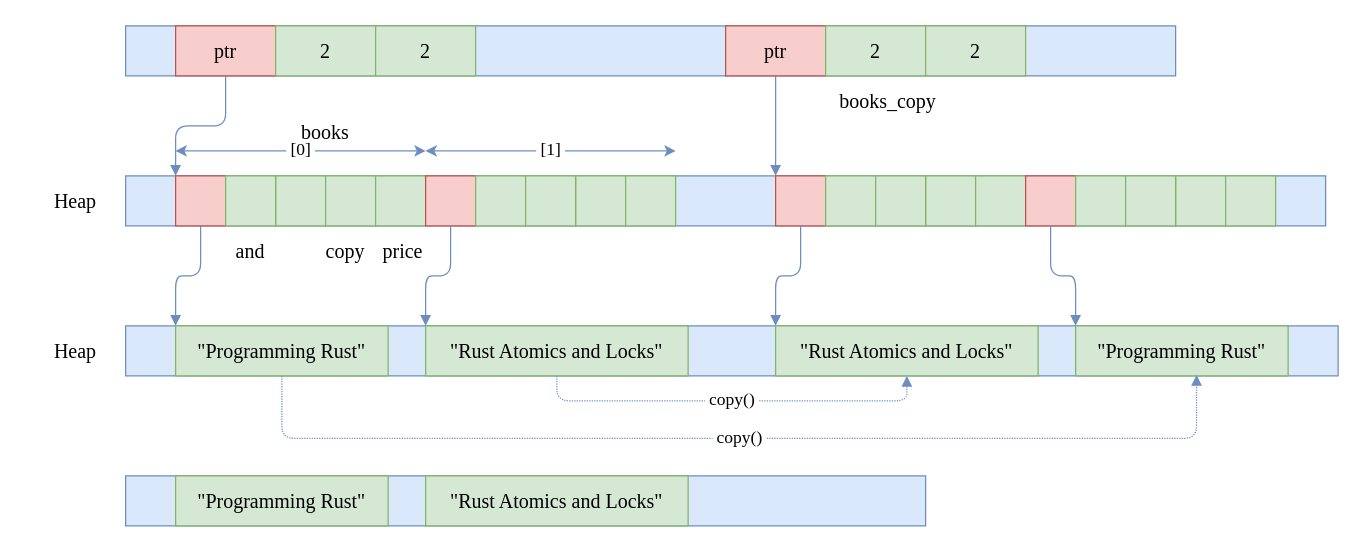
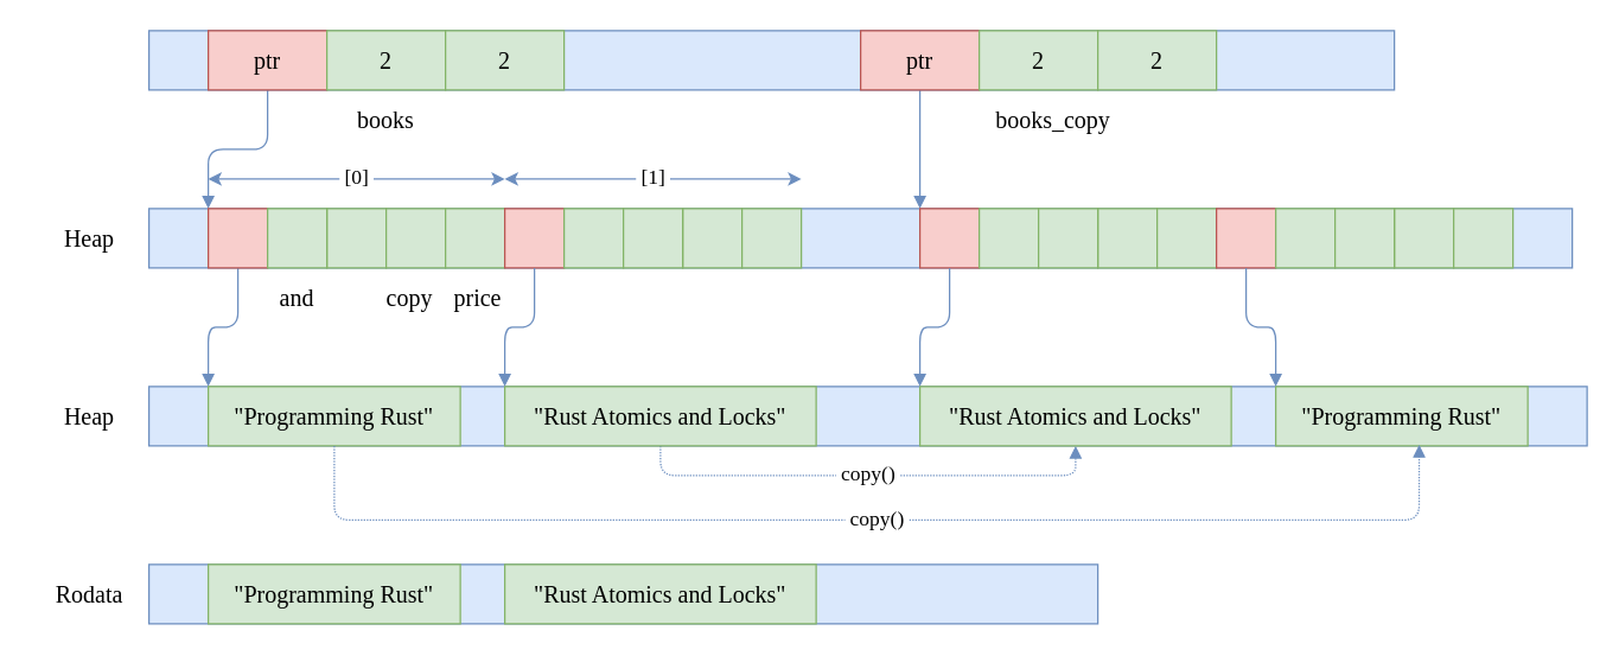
  <mxCell id="0" />
  <mxCell id="1" parent="0" />
  <mxCell id="2" value="" style="rounded=0;whiteSpace=wrap;html=1;shadow=0;strokeColor=#6c8ebf;strokeWidth=1;fontFamily=Ubuntu;fontSize=16;fontStyle=0;fillColor=#dae8fc;" parent="1" vertex="1"><mxGeometry x="100" y="20" width="840" height="40" as="geometry" /></mxCell>
  <mxCell id="3" value="" style="rounded=0;whiteSpace=wrap;html=1;shadow=0;strokeColor=#6c8ebf;strokeWidth=1;fontFamily=Ubuntu;fontSize=16;fontStyle=0;fillColor=#dae8fc;" parent="1" vertex="1"><mxGeometry x="100" y="140" width="960" height="40" as="geometry" /></mxCell>
  <mxCell id="4" value="Heap" style="text;html=1;align=center;verticalAlign=middle;whiteSpace=wrap;rounded=0;fontFamily=Ubuntu;fontSize=16;fontStyle=0;" parent="1" vertex="1"><mxGeometry x="20" y="140" width="80" height="40" as="geometry" /></mxCell>
  <mxCell id="5" value="" style="group" vertex="1" connectable="0" parent="1"><mxGeometry x="20" y="380" width="720" height="40" as="geometry" /></mxCell>
+ <mxCell id="6" value="Rodata" style="text;html=1;align=center;verticalAlign=middle;whiteSpace=wrap;rounded=0;fontFamily=Ubuntu;fontSize=16;fontStyle=0;" parent="5" vertex="1"><mxGeometry width="80" height="40" as="geometry" /></mxCell>
  <mxCell id="7" value="" style="rounded=0;whiteSpace=wrap;html=1;shadow=0;strokeColor=#6c8ebf;strokeWidth=1;fontFamily=Ubuntu;fontSize=16;fontStyle=0;fillColor=#dae8fc;" parent="5" vertex="1"><mxGeometry x="80" width="640" height="40" as="geometry" /></mxCell>
  <mxCell id="8" value="&quot;Programming Rust&quot;" style="rounded=0;whiteSpace=wrap;html=1;shadow=0;strokeColor=#82b366;strokeWidth=1;fontFamily=Ubuntu;fontSize=16;fontStyle=0;fillColor=#d5e8d4;" parent="5" vertex="1"><mxGeometry x="120" width="170" height="40" as="geometry" /></mxCell>
  <mxCell id="9" value="&quot;Rust Atomics and Locks&quot;" style="rounded=0;whiteSpace=wrap;html=1;shadow=0;strokeColor=#82b366;strokeWidth=1;fontFamily=Ubuntu;fontSize=16;fontStyle=0;fillColor=#d5e8d4;" vertex="1" parent="5"><mxGeometry x="320" width="210" height="40" as="geometry" /></mxCell>
  <mxCell id="10" style="edgeStyle=orthogonalEdgeStyle;rounded=1;orthogonalLoop=1;jettySize=auto;html=1;entryX=0;entryY=0;entryDx=0;entryDy=0;shadow=0;strokeColor=#6c8ebf;strokeWidth=1;fontFamily=Ubuntu;fontSize=14;fontStyle=0;endArrow=block;endFill=1;fillColor=#dae8fc;" edge="1" parent="1" source="11" target="32"><mxGeometry relative="1" as="geometry" /></mxCell>
  <mxCell id="11" value="ptr" style="rounded=0;whiteSpace=wrap;html=1;shadow=0;strokeColor=#b85450;strokeWidth=1;fontFamily=Ubuntu;fontSize=16;fontStyle=0;fillColor=#f8cecc;" vertex="1" parent="1"><mxGeometry x="140" y="20" width="80" height="40" as="geometry" /></mxCell>
  <mxCell id="12" value="2" style="rounded=0;whiteSpace=wrap;html=1;shadow=0;strokeColor=#82b366;strokeWidth=1;fontFamily=Ubuntu;fontSize=16;fontStyle=0;fillColor=#d5e8d4;" vertex="1" parent="1"><mxGeometry x="220" y="20" width="80" height="40" as="geometry" /></mxCell>
  <mxCell id="13" value="2" style="rounded=0;whiteSpace=wrap;html=1;shadow=0;strokeColor=#82b366;strokeWidth=1;fontFamily=Ubuntu;fontSize=16;fontStyle=0;fillColor=#d5e8d4;" vertex="1" parent="1"><mxGeometry x="300" y="20" width="80" height="40" as="geometry" /></mxCell>
- <mxCell id="14" value="books" style="text;html=1;align=center;verticalAlign=middle;whiteSpace=wrap;rounded=0;fontFamily=Ubuntu;fontSize=16;fontStyle=0;" vertex="1" parent="1"><mxGeometry x="220" y="85" width="80" height="40" as="geometry" /></mxCell>
+ <mxCell id="14" value="books" style="text;html=1;align=center;verticalAlign=middle;whiteSpace=wrap;rounded=0;fontFamily=Ubuntu;fontSize=16;fontStyle=0;" vertex="1" parent="1"><mxGeometry x="220" y="60" width="80" height="40" as="geometry" /></mxCell>
  <mxCell id="15" style="edgeStyle=orthogonalEdgeStyle;rounded=1;orthogonalLoop=1;jettySize=auto;html=1;entryX=0;entryY=0;entryDx=0;entryDy=0;shadow=0;strokeColor=#6c8ebf;strokeWidth=1;fontFamily=Ubuntu;fontSize=14;fontStyle=0;endArrow=block;endFill=1;fillColor=#dae8fc;" edge="1" parent="1" source="32" target="19"><mxGeometry relative="1" as="geometry" /></mxCell>
  <mxCell id="16" value="" style="rounded=0;whiteSpace=wrap;html=1;shadow=0;strokeColor=#82b366;strokeWidth=1;fontFamily=Ubuntu;fontSize=16;fontStyle=0;fillColor=#d5e8d4;" vertex="1" parent="1"><mxGeometry x="220" y="140" width="40" height="40" as="geometry" /></mxCell>
  <mxCell id="17" value="" style="rounded=0;whiteSpace=wrap;html=1;shadow=0;strokeColor=#6c8ebf;strokeWidth=1;fontFamily=Ubuntu;fontSize=16;fontStyle=0;fillColor=#dae8fc;" vertex="1" parent="1"><mxGeometry x="100" y="260" width="970" height="40" as="geometry" /></mxCell>
  <mxCell id="18" value="Heap" style="text;html=1;align=center;verticalAlign=middle;whiteSpace=wrap;rounded=0;fontFamily=Ubuntu;fontSize=16;fontStyle=0;" vertex="1" parent="1"><mxGeometry x="20" y="260" width="80" height="40" as="geometry" /></mxCell>
  <mxCell id="19" value="&quot;Programming Rust&quot;" style="rounded=0;whiteSpace=wrap;html=1;shadow=0;strokeColor=#82b366;strokeWidth=1;fontFamily=Ubuntu;fontSize=16;fontStyle=0;fillColor=#d5e8d4;" vertex="1" parent="1"><mxGeometry x="140" y="260" width="170" height="40" as="geometry" /></mxCell>
  <mxCell id="20" value="&amp;nbsp;copy()&amp;nbsp;" style="edgeStyle=orthogonalEdgeStyle;rounded=1;orthogonalLoop=1;jettySize=auto;html=1;entryX=0.5;entryY=1;entryDx=0;entryDy=0;shadow=0;strokeColor=#6c8ebf;strokeWidth=1;fontFamily=Ubuntu;fontSize=14;fontStyle=0;endArrow=block;endFill=1;fillColor=#dae8fc;exitX=0.5;exitY=1;exitDx=0;exitDy=0;dashed=1;dashPattern=1 1;" edge="1" parent="1" source="21" target="56"><mxGeometry relative="1" as="geometry"><Array as="points"><mxPoint x="445" y="320" /><mxPoint x="725" y="320" /></Array></mxGeometry></mxCell>
  <mxCell id="21" value="&quot;Rust Atomics and Locks&quot;" style="rounded=0;whiteSpace=wrap;html=1;shadow=0;strokeColor=#82b366;strokeWidth=1;fontFamily=Ubuntu;fontSize=16;fontStyle=0;fillColor=#d5e8d4;" vertex="1" parent="1"><mxGeometry x="340" y="260" width="210" height="40" as="geometry" /></mxCell>
  <mxCell id="22" value="and" style="text;html=1;align=center;verticalAlign=middle;whiteSpace=wrap;rounded=0;fontFamily=Ubuntu;fontSize=16;fontStyle=0;" vertex="1" parent="1"><mxGeometry x="160" y="180" width="80" height="40" as="geometry" /></mxCell>
  <mxCell id="23" value="copy" style="text;html=1;align=center;verticalAlign=middle;whiteSpace=wrap;rounded=0;fontFamily=Ubuntu;fontSize=16;fontStyle=0;" vertex="1" parent="1"><mxGeometry x="251" y="180" width="50" height="40" as="geometry" /></mxCell>
  <mxCell id="24" value="price" style="text;html=1;align=center;verticalAlign=middle;whiteSpace=wrap;rounded=0;fontFamily=Ubuntu;fontSize=16;fontStyle=0;" vertex="1" parent="1"><mxGeometry x="292" y="180" width="60" height="40" as="geometry" /></mxCell>
  <mxCell id="25" value="&amp;nbsp;[0]&amp;nbsp;" style="endArrow=classic;startArrow=classic;html=1;rounded=1;shadow=0;strokeColor=#6c8ebf;strokeWidth=1;fontFamily=Ubuntu;fontSize=14;fontStyle=0;fillColor=#dae8fc;" edge="1" parent="1"><mxGeometry width="50" height="50" relative="1" as="geometry"><mxPoint x="140" y="120" as="sourcePoint" /><mxPoint x="340" y="120" as="targetPoint" /></mxGeometry></mxCell>
  <mxCell id="26" style="edgeStyle=orthogonalEdgeStyle;rounded=1;orthogonalLoop=1;jettySize=auto;html=1;entryX=0;entryY=0;entryDx=0;entryDy=0;shadow=0;strokeColor=#6c8ebf;strokeWidth=1;fontFamily=Ubuntu;fontSize=14;fontStyle=0;endArrow=block;endFill=1;fillColor=#dae8fc;exitX=0.5;exitY=1;exitDx=0;exitDy=0;" edge="1" parent="1" source="27" target="45"><mxGeometry relative="1" as="geometry"><Array as="points"><mxPoint x="620" y="80" /><mxPoint x="620" y="80" /></Array></mxGeometry></mxCell>
  <mxCell id="27" value="ptr" style="rounded=0;whiteSpace=wrap;html=1;shadow=0;strokeColor=#b85450;strokeWidth=1;fontFamily=Ubuntu;fontSize=16;fontStyle=0;fillColor=#f8cecc;" vertex="1" parent="1"><mxGeometry x="580" y="20" width="80" height="40" as="geometry" /></mxCell>
  <mxCell id="28" value="2" style="rounded=0;whiteSpace=wrap;html=1;shadow=0;strokeColor=#82b366;strokeWidth=1;fontFamily=Ubuntu;fontSize=16;fontStyle=0;fillColor=#d5e8d4;" vertex="1" parent="1"><mxGeometry x="660" y="20" width="80" height="40" as="geometry" /></mxCell>
  <mxCell id="29" value="2" style="rounded=0;whiteSpace=wrap;html=1;shadow=0;strokeColor=#82b366;strokeWidth=1;fontFamily=Ubuntu;fontSize=16;fontStyle=0;fillColor=#d5e8d4;" vertex="1" parent="1"><mxGeometry x="740" y="20" width="80" height="40" as="geometry" /></mxCell>
  <mxCell id="30" value="books_copy" style="text;html=1;align=center;verticalAlign=middle;whiteSpace=wrap;rounded=0;fontFamily=Ubuntu;fontSize=16;fontStyle=0;" vertex="1" parent="1"><mxGeometry x="650" y="60" width="120" height="40" as="geometry" /></mxCell>
  <mxCell id="31" value="" style="group" vertex="1" connectable="0" parent="1"><mxGeometry x="140" y="140" width="200" height="40" as="geometry" /></mxCell>
  <mxCell id="32" value="" style="rounded=0;whiteSpace=wrap;html=1;shadow=0;strokeColor=#b85450;strokeWidth=1;fontFamily=Ubuntu;fontSize=16;fontStyle=0;fillColor=#f8cecc;" vertex="1" parent="31"><mxGeometry width="40" height="40" as="geometry" /></mxCell>
  <mxCell id="33" value="" style="rounded=0;whiteSpace=wrap;html=1;shadow=0;strokeColor=#82b366;strokeWidth=1;fontFamily=Ubuntu;fontSize=16;fontStyle=0;fillColor=#d5e8d4;" vertex="1" parent="31"><mxGeometry x="40" width="40" height="40" as="geometry" /></mxCell>
  <mxCell id="34" value="" style="rounded=0;whiteSpace=wrap;html=1;shadow=0;strokeColor=#82b366;strokeWidth=1;fontFamily=Ubuntu;fontSize=16;fontStyle=0;fillColor=#d5e8d4;" vertex="1" parent="31"><mxGeometry x="120" width="40" height="40" as="geometry" /></mxCell>
  <mxCell id="35" value="" style="rounded=0;whiteSpace=wrap;html=1;shadow=0;strokeColor=#82b366;strokeWidth=1;fontFamily=Ubuntu;fontSize=16;fontStyle=0;fillColor=#d5e8d4;" vertex="1" parent="31"><mxGeometry x="160" width="40" height="40" as="geometry" /></mxCell>
  <mxCell id="36" value="" style="group" vertex="1" connectable="0" parent="1"><mxGeometry x="340" y="140" width="200" height="40" as="geometry" /></mxCell>
  <mxCell id="37" value="" style="rounded=0;whiteSpace=wrap;html=1;shadow=0;strokeColor=#b85450;strokeWidth=1;fontFamily=Ubuntu;fontSize=16;fontStyle=0;fillColor=#f8cecc;container=0;" vertex="1" parent="36"><mxGeometry width="40" height="40" as="geometry" /></mxCell>
  <mxCell id="38" value="" style="rounded=0;whiteSpace=wrap;html=1;shadow=0;strokeColor=#82b366;strokeWidth=1;fontFamily=Ubuntu;fontSize=16;fontStyle=0;fillColor=#d5e8d4;container=0;" vertex="1" parent="36"><mxGeometry x="40" width="40" height="40" as="geometry" /></mxCell>
  <mxCell id="39" value="" style="rounded=0;whiteSpace=wrap;html=1;shadow=0;strokeColor=#82b366;strokeWidth=1;fontFamily=Ubuntu;fontSize=16;fontStyle=0;fillColor=#d5e8d4;container=0;" vertex="1" parent="36"><mxGeometry x="120" width="40" height="40" as="geometry" /></mxCell>
  <mxCell id="40" value="" style="rounded=0;whiteSpace=wrap;html=1;shadow=0;strokeColor=#82b366;strokeWidth=1;fontFamily=Ubuntu;fontSize=16;fontStyle=0;fillColor=#d5e8d4;container=0;" vertex="1" parent="36"><mxGeometry x="160" width="40" height="40" as="geometry" /></mxCell>
  <mxCell id="41" value="" style="rounded=0;whiteSpace=wrap;html=1;shadow=0;strokeColor=#82b366;strokeWidth=1;fontFamily=Ubuntu;fontSize=16;fontStyle=0;fillColor=#d5e8d4;container=0;" vertex="1" parent="36"><mxGeometry x="80" width="40" height="40" as="geometry" /></mxCell>
  <mxCell id="42" value="&amp;nbsp;[1]&amp;nbsp;" style="endArrow=classic;startArrow=classic;html=1;rounded=1;shadow=0;strokeColor=#6c8ebf;strokeWidth=1;fontFamily=Ubuntu;fontSize=14;fontStyle=0;fillColor=#dae8fc;" edge="1" parent="1"><mxGeometry width="50" height="50" relative="1" as="geometry"><mxPoint x="340" y="120" as="sourcePoint" /><mxPoint x="540" y="120" as="targetPoint" /></mxGeometry></mxCell>
  <mxCell id="43" style="edgeStyle=orthogonalEdgeStyle;rounded=1;orthogonalLoop=1;jettySize=auto;html=1;entryX=0;entryY=0;entryDx=0;entryDy=0;shadow=0;strokeColor=#6c8ebf;strokeWidth=1;fontFamily=Ubuntu;fontSize=14;fontStyle=0;endArrow=block;endFill=1;fillColor=#dae8fc;" edge="1" parent="1" source="37" target="21"><mxGeometry relative="1" as="geometry" /></mxCell>
  <mxCell id="44" value="" style="group" vertex="1" connectable="0" parent="1"><mxGeometry x="620" y="140" width="200" height="40" as="geometry" /></mxCell>
  <mxCell id="45" value="" style="rounded=0;whiteSpace=wrap;html=1;shadow=0;strokeColor=#b85450;strokeWidth=1;fontFamily=Ubuntu;fontSize=16;fontStyle=0;fillColor=#f8cecc;container=0;" vertex="1" parent="44"><mxGeometry width="40" height="40" as="geometry" /></mxCell>
  <mxCell id="46" value="" style="rounded=0;whiteSpace=wrap;html=1;shadow=0;strokeColor=#82b366;strokeWidth=1;fontFamily=Ubuntu;fontSize=16;fontStyle=0;fillColor=#d5e8d4;container=0;" vertex="1" parent="44"><mxGeometry x="40" width="40" height="40" as="geometry" /></mxCell>
  <mxCell id="47" value="" style="rounded=0;whiteSpace=wrap;html=1;shadow=0;strokeColor=#82b366;strokeWidth=1;fontFamily=Ubuntu;fontSize=16;fontStyle=0;fillColor=#d5e8d4;container=0;" vertex="1" parent="44"><mxGeometry x="120" width="40" height="40" as="geometry" /></mxCell>
  <mxCell id="48" value="" style="rounded=0;whiteSpace=wrap;html=1;shadow=0;strokeColor=#82b366;strokeWidth=1;fontFamily=Ubuntu;fontSize=16;fontStyle=0;fillColor=#d5e8d4;container=0;" vertex="1" parent="44"><mxGeometry x="160" width="40" height="40" as="geometry" /></mxCell>
  <mxCell id="49" value="" style="rounded=0;whiteSpace=wrap;html=1;shadow=0;strokeColor=#82b366;strokeWidth=1;fontFamily=Ubuntu;fontSize=16;fontStyle=0;fillColor=#d5e8d4;container=0;" vertex="1" parent="44"><mxGeometry x="80" width="40" height="40" as="geometry" /></mxCell>
  <mxCell id="50" value="" style="group" vertex="1" connectable="0" parent="1"><mxGeometry x="820" y="140" width="200" height="40" as="geometry" /></mxCell>
  <mxCell id="51" value="" style="rounded=0;whiteSpace=wrap;html=1;shadow=0;strokeColor=#b85450;strokeWidth=1;fontFamily=Ubuntu;fontSize=16;fontStyle=0;fillColor=#f8cecc;container=0;" vertex="1" parent="50"><mxGeometry width="40" height="40" as="geometry" /></mxCell>
  <mxCell id="52" value="" style="rounded=0;whiteSpace=wrap;html=1;shadow=0;strokeColor=#82b366;strokeWidth=1;fontFamily=Ubuntu;fontSize=16;fontStyle=0;fillColor=#d5e8d4;container=0;" vertex="1" parent="50"><mxGeometry x="40" width="40" height="40" as="geometry" /></mxCell>
  <mxCell id="53" value="" style="rounded=0;whiteSpace=wrap;html=1;shadow=0;strokeColor=#82b366;strokeWidth=1;fontFamily=Ubuntu;fontSize=16;fontStyle=0;fillColor=#d5e8d4;container=0;" vertex="1" parent="50"><mxGeometry x="120" width="40" height="40" as="geometry" /></mxCell>
  <mxCell id="54" value="" style="rounded=0;whiteSpace=wrap;html=1;shadow=0;strokeColor=#82b366;strokeWidth=1;fontFamily=Ubuntu;fontSize=16;fontStyle=0;fillColor=#d5e8d4;container=0;" vertex="1" parent="50"><mxGeometry x="160" width="40" height="40" as="geometry" /></mxCell>
  <mxCell id="55" value="" style="rounded=0;whiteSpace=wrap;html=1;shadow=0;strokeColor=#82b366;strokeWidth=1;fontFamily=Ubuntu;fontSize=16;fontStyle=0;fillColor=#d5e8d4;container=0;" vertex="1" parent="50"><mxGeometry x="80" width="40" height="40" as="geometry" /></mxCell>
  <mxCell id="56" value="&quot;Rust Atomics and Locks&quot;" style="rounded=0;whiteSpace=wrap;html=1;shadow=0;strokeColor=#82b366;strokeWidth=1;fontFamily=Ubuntu;fontSize=16;fontStyle=0;fillColor=#d5e8d4;" vertex="1" parent="1"><mxGeometry x="620" y="260" width="210" height="40" as="geometry" /></mxCell>
  <mxCell id="57" value="&quot;Programming Rust&quot;" style="rounded=0;whiteSpace=wrap;html=1;shadow=0;strokeColor=#82b366;strokeWidth=1;fontFamily=Ubuntu;fontSize=16;fontStyle=0;fillColor=#d5e8d4;" vertex="1" parent="1"><mxGeometry x="860" y="260" width="170" height="40" as="geometry" /></mxCell>
  <mxCell id="58" style="edgeStyle=orthogonalEdgeStyle;rounded=1;orthogonalLoop=1;jettySize=auto;html=1;entryX=0;entryY=0;entryDx=0;entryDy=0;shadow=0;strokeColor=#6c8ebf;strokeWidth=1;fontFamily=Ubuntu;fontSize=14;fontStyle=0;endArrow=block;endFill=1;fillColor=#dae8fc;" edge="1" parent="1" source="45" target="56"><mxGeometry relative="1" as="geometry" /></mxCell>
  <mxCell id="59" style="edgeStyle=orthogonalEdgeStyle;rounded=1;orthogonalLoop=1;jettySize=auto;html=1;entryX=0;entryY=0;entryDx=0;entryDy=0;shadow=0;strokeColor=#6c8ebf;strokeWidth=1;fontFamily=Ubuntu;fontSize=14;fontStyle=0;endArrow=block;endFill=1;fillColor=#dae8fc;" edge="1" parent="1" source="51" target="57"><mxGeometry relative="1" as="geometry" /></mxCell>
  <mxCell id="60" value="&amp;nbsp;copy()&amp;nbsp;" style="edgeStyle=orthogonalEdgeStyle;rounded=1;orthogonalLoop=1;jettySize=auto;html=1;entryX=0.569;entryY=0.982;entryDx=0;entryDy=0;entryPerimeter=0;shadow=0;strokeColor=#6c8ebf;strokeWidth=1;fontFamily=Ubuntu;fontSize=14;fontStyle=0;endArrow=block;endFill=1;fillColor=#dae8fc;dashed=1;dashPattern=1 1;" edge="1" parent="1" source="19" target="57"><mxGeometry relative="1" as="geometry"><Array as="points"><mxPoint x="225" y="350" /><mxPoint x="957" y="350" /></Array></mxGeometry></mxCell>
